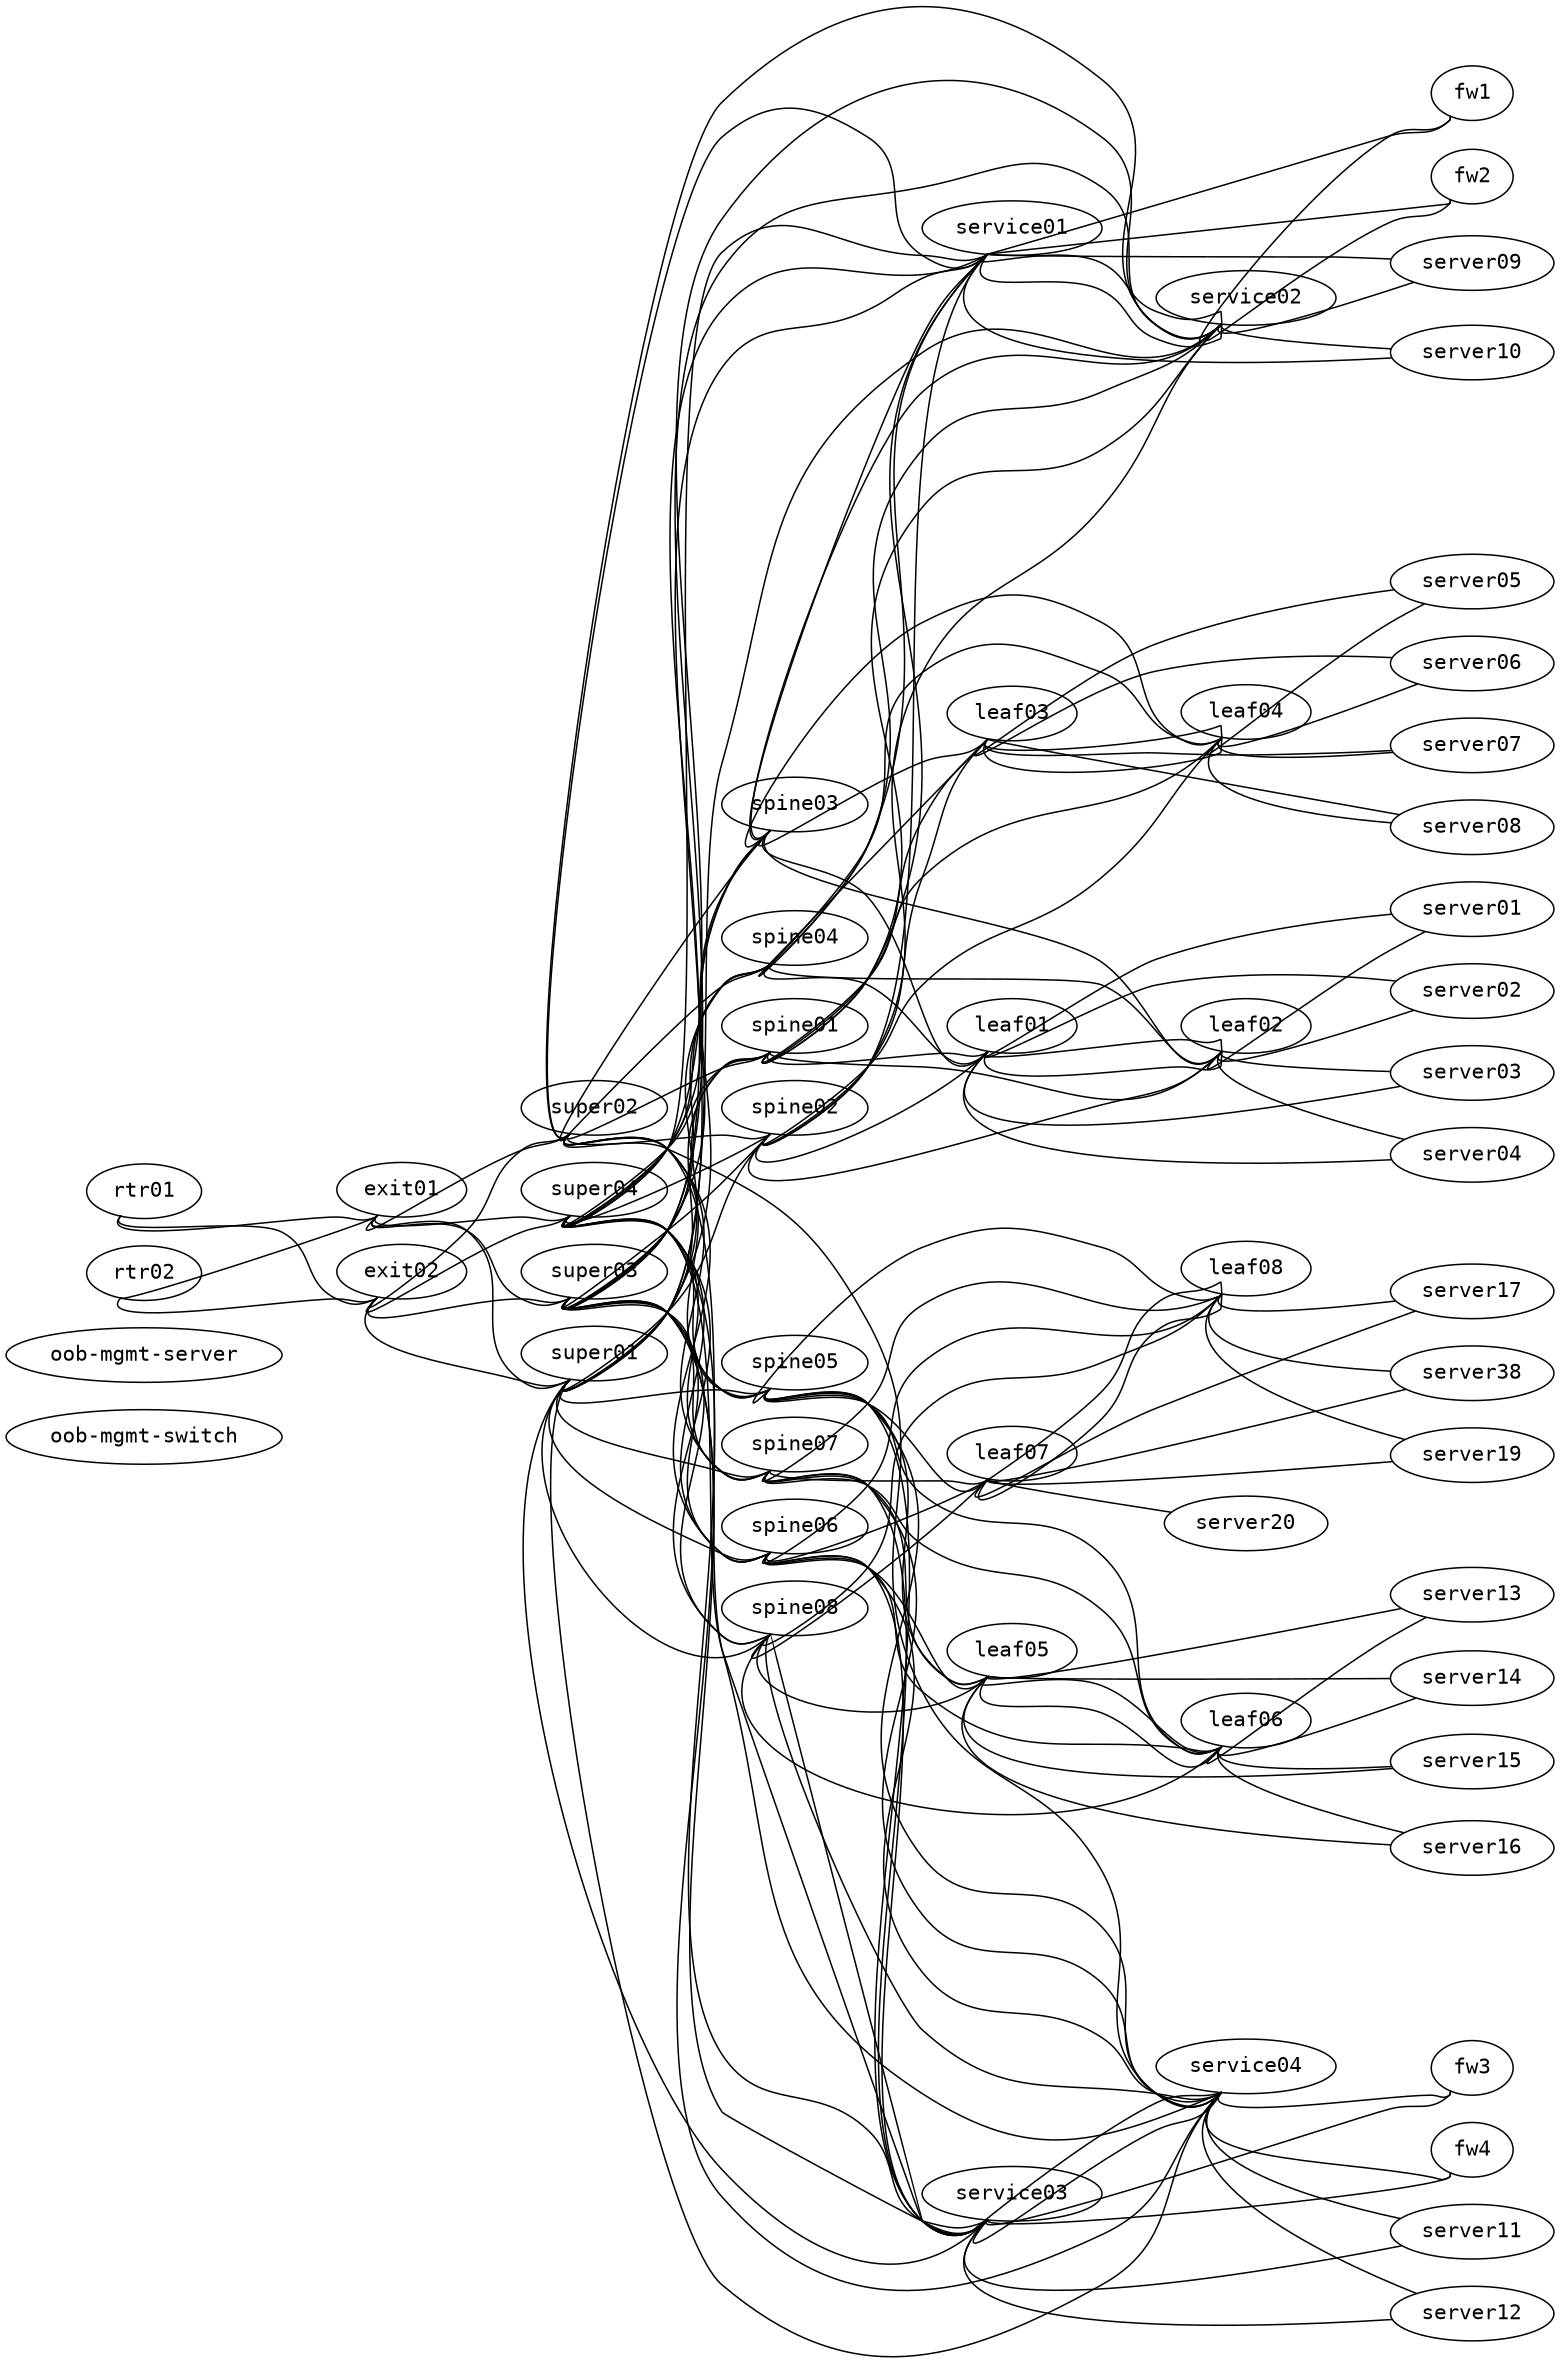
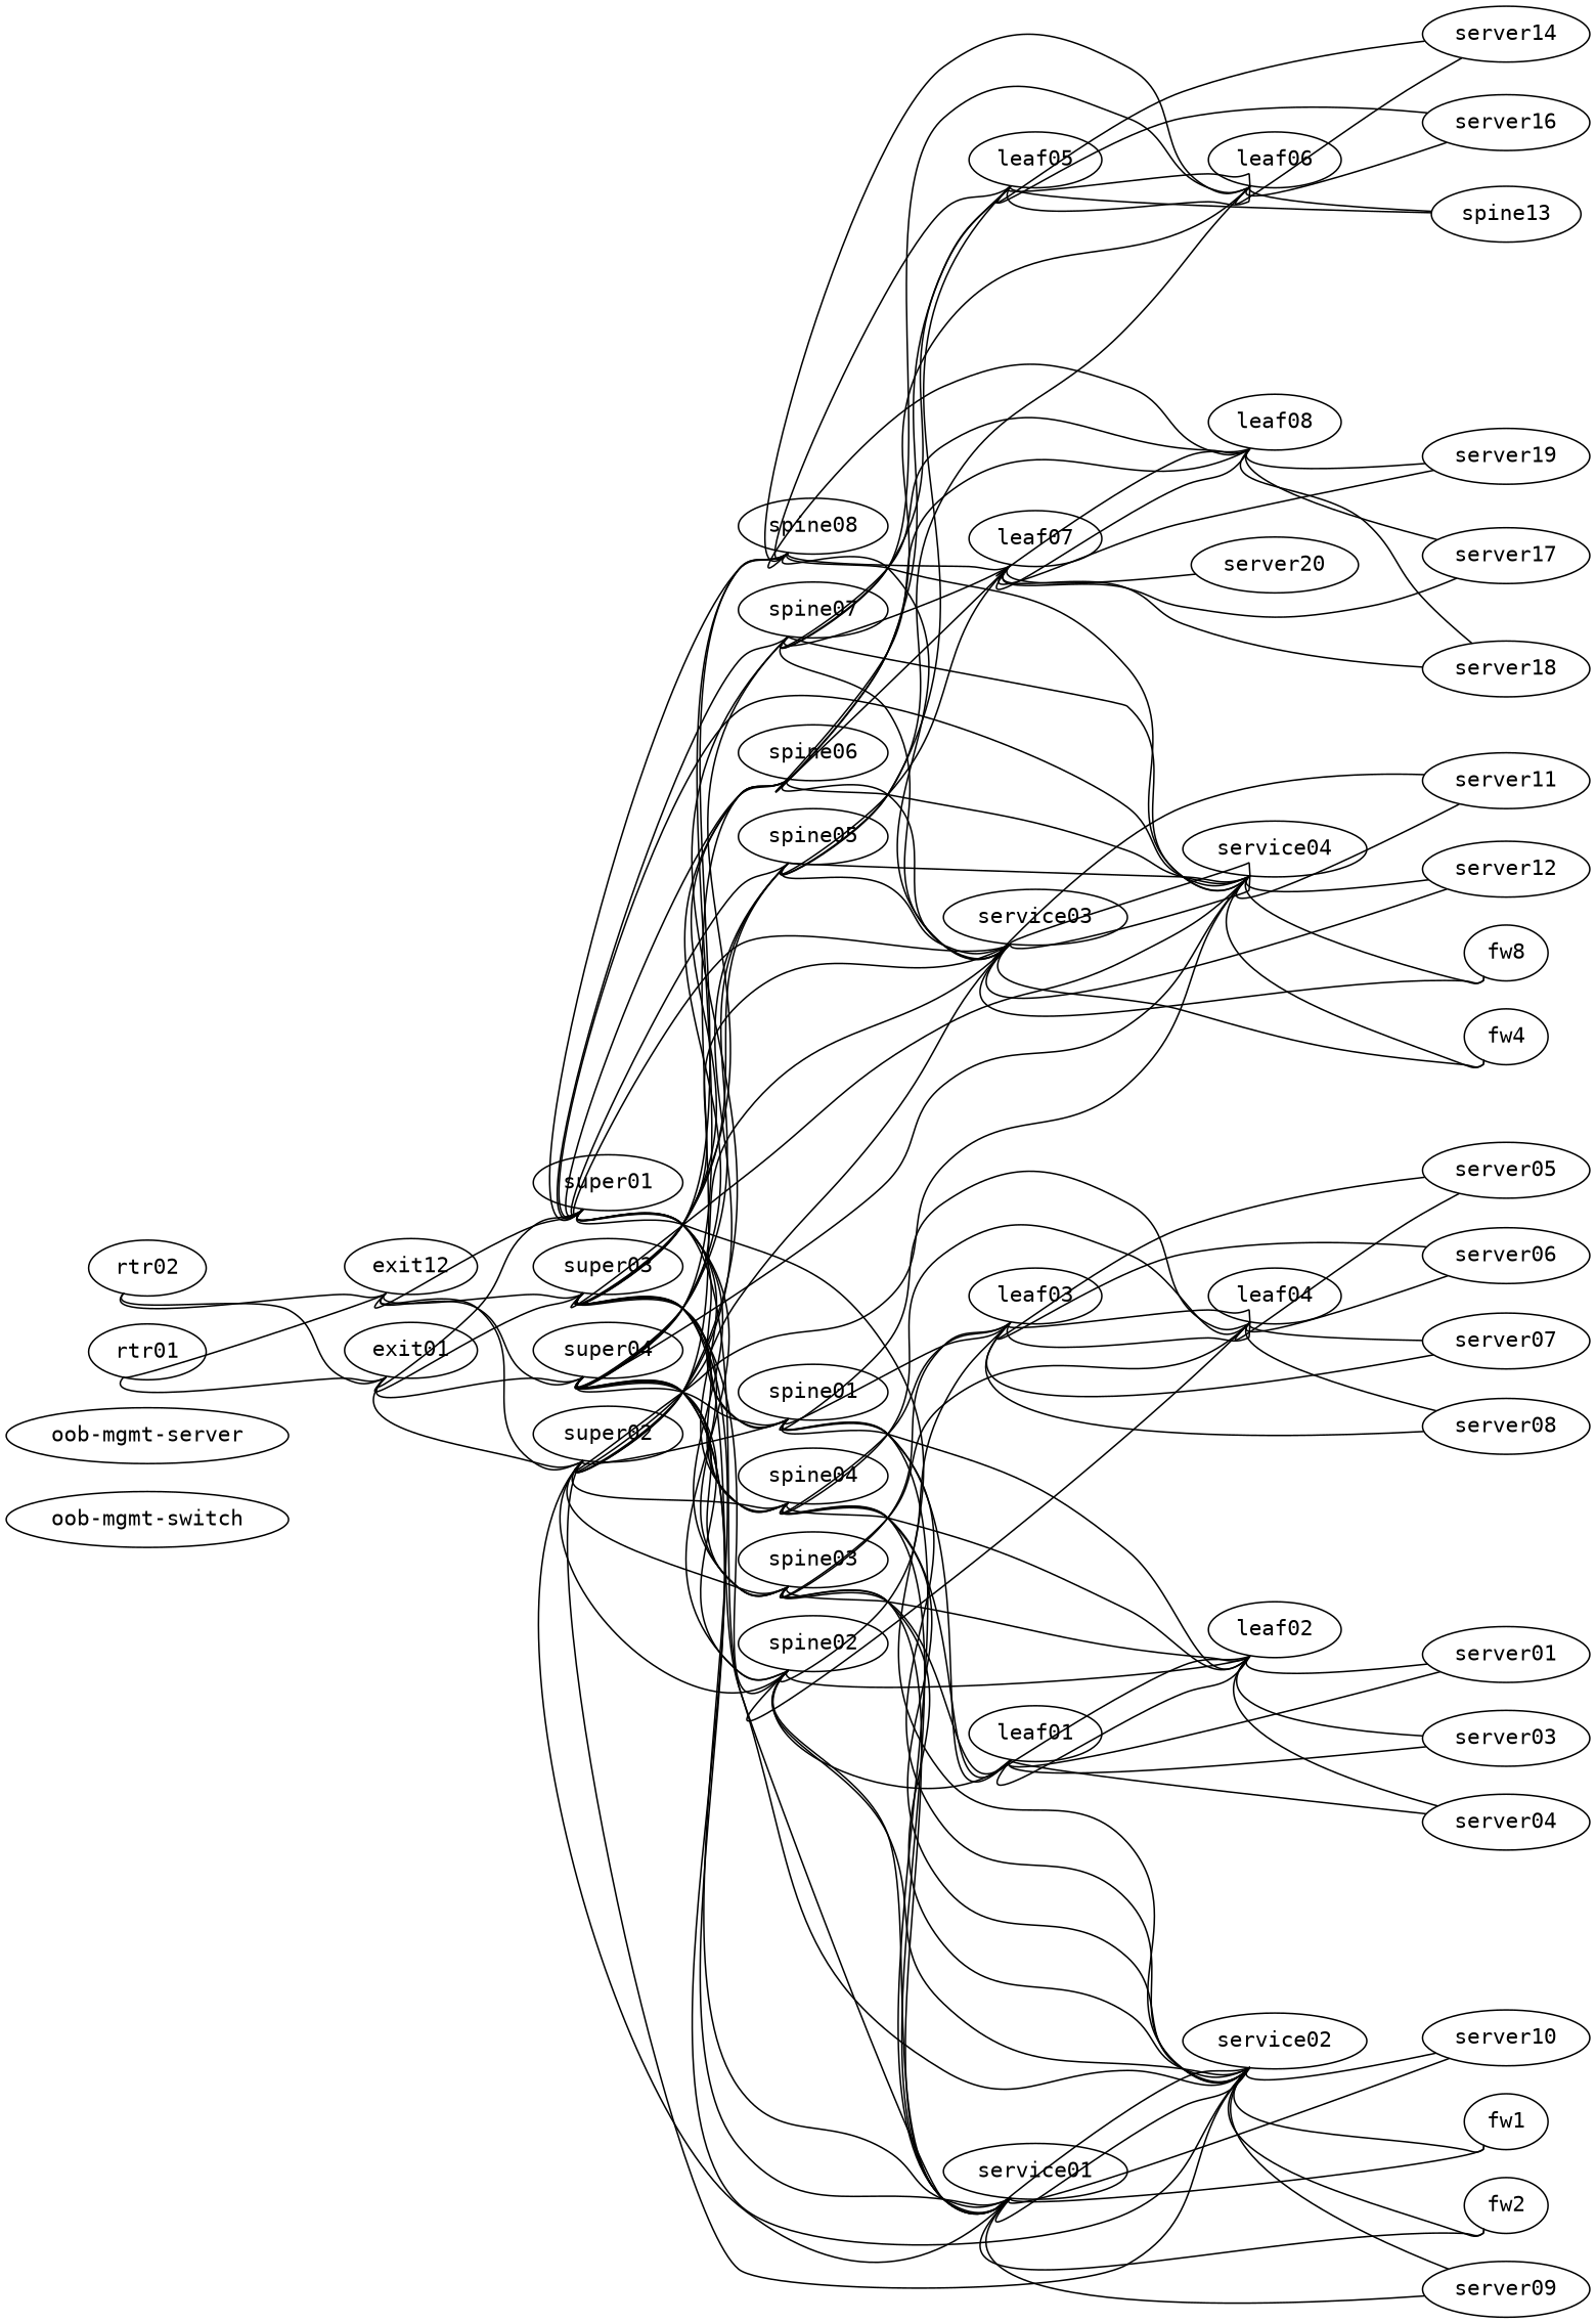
  graph {
    fontname="DejaVu Sans Mono"
    rankdir=LR
    node [fontname="DejaVu Sans Mono" function=host]
    edge [fontname="DejaVu Sans Mono" headport=eth1 tailport=swp1]
    "oob-mgmt-switch" [function="oob-switch" mgmt_ip="192.168.200.2"]
    "oob-mgmt-server" [function="oob-server" mgmt_ip="192.168.200.1"]
    rtr01 [function=exit]
    exit01 [function=exit]
-   exit02 [function=exit]
+   exit02 [function=exit label=exit12]
    super01 [function=spine]
    super02 [function=spine]
    super03 [function=spine]
    super04 [function=spine]
    rtr02 [function=exit]
    spine01 [function=spine]
    spine02 [function=spine]
    spine03 [function=spine]
    spine04 [function=spine]
    spine05 [function=spine]
    spine06 [function=spine]
    spine07 [function=spine]
    spine08 [function=spine]
    service01 [function=exit]
    service02 [function=exit]
    service03 [function=exit]
    service04 [function=exit]
    leaf01 [function=leaf]
    leaf02 [function=leaf]
    leaf03 [function=leaf]
    leaf04 [function=leaf]
    leaf05 [function=leaf]
    leaf06 [function=leaf]
    leaf07 [function=leaf]
    leaf08 [function=leaf]
    fw1 [function=leaf]
    fw2 [function=leaf]
    server09 [os="generic/ubuntu1804"]
    server10 [os="generic/ubuntu1804"]
-   fw3 [function=leaf]
+   fw3 [function=leaf label=fw8]
    fw4 [function=leaf]
    server11 [os="generic/ubuntu1804"]
    server12 [os="generic/ubuntu1804"]
    server01 [os="generic/ubuntu1804"]
-   server02 [os="generic/ubuntu1804"]
    server03 [os="generic/ubuntu1804"]
    server04 [os="generic/ubuntu1804"]
    server05 [os="generic/ubuntu1804"]
    server06 [os="generic/ubuntu1804"]
    server07 [os="generic/ubuntu1804"]
    server08 [os="generic/ubuntu1804"]
-   server13 [os="generic/ubuntu1804"]
+   server13 [os="generic/ubuntu1804" label=spine13]
    server14 [os="generic/ubuntu1804"]
-   server15 [os="generic/ubuntu1804"]
    server16 [os="generic/ubuntu1804"]
    server17 [os="generic/ubuntu1804"]
-   server18 [os="generic/ubuntu1804" label=server38]
+   server18 [os="generic/ubuntu1804"]
    server19 [os="generic/ubuntu1804"]
    server20 [os="generic/ubuntu1804"]
    rtr01 -- exit01 [headport=swp6]
    rtr01 -- exit02 [headport=swp6 tailport=swp2]
    exit01 -- super01 [headport=swp31]
    exit01 -- super02 [headport=swp31 tailport=swp2]
    exit01 -- super03 [headport=swp31 tailport=swp3]
    exit01 -- super04 [headport=swp31 tailport=swp4]
    exit02 -- super01 [headport=swp32]
    exit02 -- super02 [headport=swp32 tailport=swp2]
    exit02 -- super03 [headport=swp32 tailport=swp3]
    exit02 -- super04 [headport=swp32 tailport=swp4]
    super01 -- spine01 [headport=swp29]
    super01 -- spine02 [headport=swp29 tailport=swp2]
    super01 -- spine03 [headport=swp29 tailport=swp3]
    super01 -- spine04 [headport=swp29 tailport=swp4]
    super01 -- spine05 [headport=swp29 tailport=swp5]
    super01 -- spine06 [headport=swp29 tailport=swp6]
    super01 -- spine07 [headport=swp29 tailport=swp7]
    super01 -- spine08 [headport=swp29 tailport=swp8]
    super01 -- service01 [headport=swp29 tailport=swp9]
    super01 -- service02 [headport=swp29 tailport=swp10]
    super01 -- service03 [headport=swp29 tailport=swp11]
    super01 -- service04 [headport=swp29 tailport=swp12]
    super02 -- spine01 [headport=swp30]
    super02 -- spine02 [headport=swp30 tailport=swp2]
    super02 -- spine03 [headport=swp30 tailport=swp3]
    super02 -- spine04 [headport=swp30 tailport=swp4]
    super02 -- spine05 [headport=swp30 tailport=swp5]
    super02 -- spine06 [headport=swp30 tailport=swp6]
    super02 -- spine07 [headport=swp30 tailport=swp7]
    super02 -- service01 [headport=swp30 tailport=swp9]
    super02 -- service02 [headport=swp30 tailport=swp10]
    super02 -- service03 [headport=swp30 tailport=swp11]
    super02 -- service04 [headport=swp30 tailport=swp12]
    super03 -- spine01 [headport=swp31]
    super03 -- spine02 [headport=swp31 tailport=swp2]
    super03 -- spine03 [headport=swp31 tailport=swp3]
    super03 -- spine04 [headport=swp31 tailport=swp4]
    super03 -- spine05 [headport=swp31 tailport=swp5]
    super03 -- spine06 [headport=swp31 tailport=swp6]
    super03 -- spine07 [headport=swp31 tailport=swp7]
    super03 -- spine08 [headport=swp31 tailport=swp8]
    super03 -- service01 [headport=swp31 tailport=swp9]
    super03 -- service02 [headport=swp31 tailport=swp10]
    super03 -- service03 [headport=swp31 tailport=swp11]
    super03 -- service04 [headport=swp31 tailport=swp12]
    super04 -- spine01 [headport=swp32]
    super04 -- spine02 [headport=swp32 tailport=swp2]
    super04 -- spine03 [headport=swp32 tailport=swp3]
    super04 -- spine04 [headport=swp32 tailport=swp4]
    super04 -- spine05 [headport=swp32 tailport=swp5]
    super04 -- spine06 [headport=swp32 tailport=swp6]
-   super04 -- spine07 [headport=swp32 tailport=swp7]
    super04 -- spine08 [headport=swp32 tailport=swp8]
    super04 -- service01 [headport=swp32 tailport=swp9]
    super04 -- service02 [headport=swp32 tailport=swp10]
    super04 -- service03 [headport=swp32 tailport=swp11]
    super04 -- service04 [headport=swp32 tailport=swp12]
    rtr02 -- exit01 [headport=swp7]
    rtr02 -- exit02 [headport=swp7 tailport=swp2]
    spine01 -- service01 [headport=swp25 tailport=swp5]
    spine01 -- service02 [headport=swp25 tailport=swp6]
    spine01 -- leaf01 [headport=swp51]
    spine01 -- leaf02 [headport=swp51 tailport=swp2]
    spine01 -- leaf03 [headport=swp51 tailport=swp3]
    spine01 -- leaf04 [headport=swp51 tailport=swp4]
    spine02 -- service01 [headport=swp26 tailport=swp5]
    spine02 -- service02 [headport=swp26 tailport=swp6]
    spine02 -- leaf01 [headport=swp52]
    spine02 -- leaf02 [headport=swp52 tailport=swp2]
    spine02 -- leaf03 [headport=swp52 tailport=swp3]
    spine02 -- leaf04 [headport=swp52 tailport=swp4]
    spine03 -- service01 [headport=swp27 tailport=swp5]
    spine03 -- service02 [headport=swp27 tailport=swp6]
    spine03 -- leaf01 [headport=swp53]
    spine03 -- leaf02 [headport=swp53 tailport=swp2]
    spine03 -- leaf03 [headport=swp53 tailport=swp3]
    spine03 -- leaf04 [headport=swp53 tailport=swp4]
    spine04 -- service01 [headport=swp28 tailport=swp5]
    spine04 -- service02 [headport=swp28 tailport=swp6]
    spine04 -- leaf01 [headport=swp54]
    spine04 -- leaf02 [headport=swp54 tailport=swp2]
    spine04 -- leaf03 [headport=swp54 tailport=swp3]
    spine04 -- leaf04 [headport=swp54 tailport=swp4]
    spine05 -- service03 [headport=swp25 tailport=swp5]
    spine05 -- service04 [headport=swp25 tailport=swp6]
    spine05 -- leaf05 [headport=swp51]
    spine05 -- leaf06 [headport=swp51 tailport=swp2]
    spine05 -- leaf07 [headport=swp51 tailport=swp3]
-   spine05 -- leaf08 [headport=swp51 tailport=swp4]
    spine06 -- service03 [headport=swp26 tailport=swp5]
    spine06 -- service04 [headport=swp26 tailport=swp6]
    spine06 -- leaf05 [headport=swp52]
    spine06 -- leaf06 [headport=swp52 tailport=swp2]
    spine06 -- leaf07 [headport=swp52 tailport=swp3]
    spine06 -- leaf08 [headport=swp52 tailport=swp4]
    spine07 -- service03 [headport=swp27 tailport=swp5]
    spine07 -- service04 [headport=swp27 tailport=swp6]
    spine07 -- leaf05 [headport=swp53]
    spine07 -- leaf06 [headport=swp53 tailport=swp2]
    spine07 -- leaf07 [headport=swp53 tailport=swp3]
    spine07 -- leaf08 [headport=swp53 tailport=swp4]
    spine08 -- service03 [headport=swp28 tailport=swp5]
    spine08 -- service04 [headport=swp28 tailport=swp6]
    spine08 -- leaf05 [headport=swp54]
    spine08 -- leaf06 [headport=swp54 tailport=swp2]
    spine08 -- leaf07 [headport=swp54 tailport=swp3]
    spine08 -- leaf08 [headport=swp54 tailport=swp4]
    service01 -- service02 [headport=swp20 tailport=swp20]
    service01 -- service02 [headport=swp21 tailport=swp21]
    service01 -- fw1 [headport=swp1 tailport=swp3]
    service01 -- fw2 [headport=swp1 tailport=swp4]
    service01 -- server09
    service01 -- server10 [tailport=swp2]
    service02 -- fw1 [headport=swp2 tailport=swp3]
    service02 -- fw2 [headport=swp2 tailport=swp4]
    service02 -- server09 [headport=eth2]
    service02 -- server10 [headport=eth2 tailport=swp2]
    service03 -- service04 [headport=swp20 tailport=swp20]
    service03 -- service04 [headport=swp21 tailport=swp21]
    service03 -- fw3 [headport=swp1 tailport=swp3]
    service03 -- fw4 [headport=swp1 tailport=swp4]
    service03 -- server11
    service03 -- server12 [tailport=swp2]
    service04 -- fw3 [headport=swp2 tailport=swp3]
    service04 -- fw4 [headport=swp2 tailport=swp4]
    service04 -- server11 [headport=eth2]
    service04 -- server12 [headport=eth2 tailport=swp2]
    leaf01 -- leaf02 [headport=swp49 tailport=swp49]
    leaf01 -- leaf02 [headport=swp50 tailport=swp50]
    leaf01 -- server01
-   leaf01 -- server02 [tailport=swp2]
    leaf01 -- server03 [tailport=swp3]
    leaf01 -- server04 [tailport=swp4]
    leaf02 -- server01 [headport=eth2]
-   leaf02 -- server02 [headport=eth2 tailport=swp2]
    leaf02 -- server03 [headport=eth2 tailport=swp3]
    leaf02 -- server04 [headport=eth2 tailport=swp4]
    leaf03 -- leaf04 [headport=swp49 tailport=swp49]
    leaf03 -- leaf04 [headport=swp50 tailport=swp50]
    leaf03 -- server05
    leaf03 -- server06 [tailport=swp2]
    leaf03 -- server07 [tailport=swp3]
    leaf03 -- server08 [tailport=swp4]
    leaf04 -- server05 [headport=eth2]
    leaf04 -- server06 [headport=eth2 tailport=swp2]
    leaf04 -- server07 [headport=eth2 tailport=swp3]
    leaf04 -- server08 [headport=eth2 tailport=swp4]
    leaf05 -- leaf06 [headport=swp49 tailport=swp49]
    leaf05 -- leaf06 [headport=swp50 tailport=swp50]
    leaf05 -- server13
    leaf05 -- server14 [tailport=swp2]
-   leaf05 -- server15 [tailport=swp3]
    leaf05 -- server16 [tailport=swp4]
    leaf06 -- server13 [headport=eth2]
    leaf06 -- server14 [headport=eth2 tailport=swp2]
-   leaf06 -- server15 [headport=eth2 tailport=swp3]
    leaf06 -- server16 [headport=eth2 tailport=swp4]
    leaf07 -- leaf08 [headport=swp49 tailport=swp49]
    leaf07 -- leaf08 [headport=swp50 tailport=swp50]
    leaf07 -- server17
    leaf07 -- server18 [tailport=swp2]
    leaf07 -- server19 [tailport=swp3]
    leaf07 -- server20 [tailport=swp4]
    leaf08 -- server17 [headport=eth2]
    leaf08 -- server18 [headport=eth2 tailport=swp2]
    leaf08 -- server19 [headport=eth2 tailport=swp3]
  }
